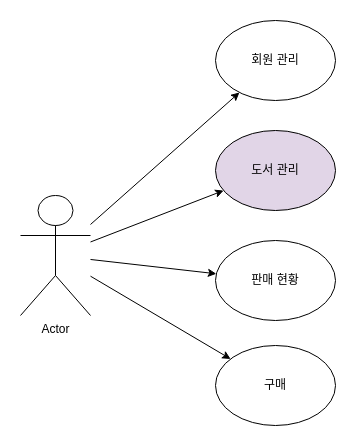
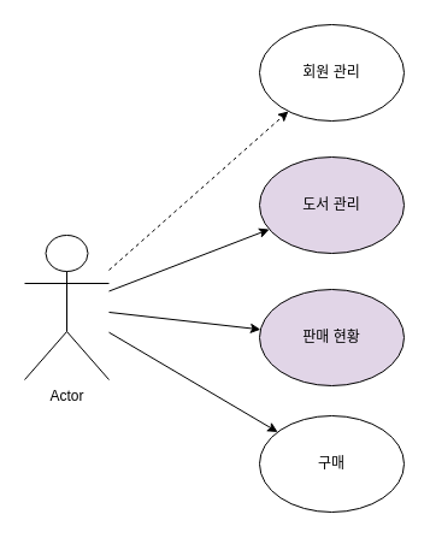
  <mxCell id="0" />
  <mxCell id="1" parent="0" />
  <mxCell id="2" value="Actor" style="shape=umlActor;verticalLabelPosition=bottom;verticalAlign=top;html=1;" vertex="1" parent="1"><mxGeometry x="20" y="195" width="70" height="120" as="geometry" /></mxCell>
  <mxCell id="3" value="회원 관리" style="ellipse;whiteSpace=wrap;html=1;" vertex="1" parent="1"><mxGeometry x="215" y="20" width="120" height="80" as="geometry" /></mxCell>
  <mxCell id="4" value="도서 관리" style="ellipse;whiteSpace=wrap;html=1;fillColor=#e1d5e7;" vertex="1" parent="1"><mxGeometry x="215" y="130" width="120" height="80" as="geometry" /></mxCell>
- <mxCell id="5" value="판매 현황" style="ellipse;whiteSpace=wrap;html=1;" vertex="1" parent="1"><mxGeometry x="215" y="240" width="120" height="80" as="geometry" /></mxCell>
+ <mxCell id="5" value="판매 현황" style="ellipse;whiteSpace=wrap;html=1;fillColor=#e1d5e7;" vertex="1" parent="1"><mxGeometry x="215" y="240" width="120" height="80" as="geometry" /></mxCell>
  <mxCell id="6" value="구매" style="ellipse;whiteSpace=wrap;html=1;" vertex="1" parent="1"><mxGeometry x="215" y="345" width="120" height="80" as="geometry" /></mxCell>
- <mxCell id="7" value="" style="endArrow=classic;html=1;rounded=0;" edge="1" parent="1" source="2" target="3"><mxGeometry width="50" height="50" relative="1" as="geometry"><mxPoint x="195" y="250" as="sourcePoint" /><mxPoint x="245" y="200" as="targetPoint" /></mxGeometry></mxCell>
+ <mxCell id="7" value="" style="endArrow=classic;html=1;rounded=0;dashed=1;" edge="1" parent="1" source="2" target="3"><mxGeometry width="50" height="50" relative="1" as="geometry"><mxPoint x="195" y="250" as="sourcePoint" /><mxPoint x="245" y="200" as="targetPoint" /></mxGeometry></mxCell>
  <mxCell id="8" value="" style="endArrow=classic;html=1;rounded=0;" edge="1" parent="1" source="2" target="4"><mxGeometry width="50" height="50" relative="1" as="geometry"><mxPoint x="195" y="250" as="sourcePoint" /><mxPoint x="245" y="200" as="targetPoint" /></mxGeometry></mxCell>
  <mxCell id="9" value="" style="endArrow=classic;html=1;rounded=0;" edge="1" parent="1" source="2" target="5"><mxGeometry width="50" height="50" relative="1" as="geometry"><mxPoint x="195" y="250" as="sourcePoint" /><mxPoint x="245" y="200" as="targetPoint" /></mxGeometry></mxCell>
  <mxCell id="10" value="" style="endArrow=classic;html=1;rounded=0;" edge="1" parent="1" source="2" target="6"><mxGeometry width="50" height="50" relative="1" as="geometry"><mxPoint x="195" y="250" as="sourcePoint" /><mxPoint x="245" y="200" as="targetPoint" /></mxGeometry></mxCell>
